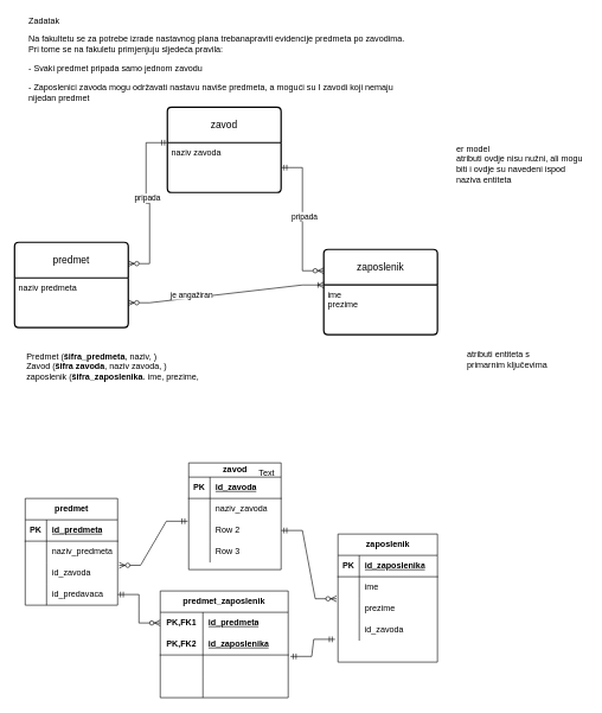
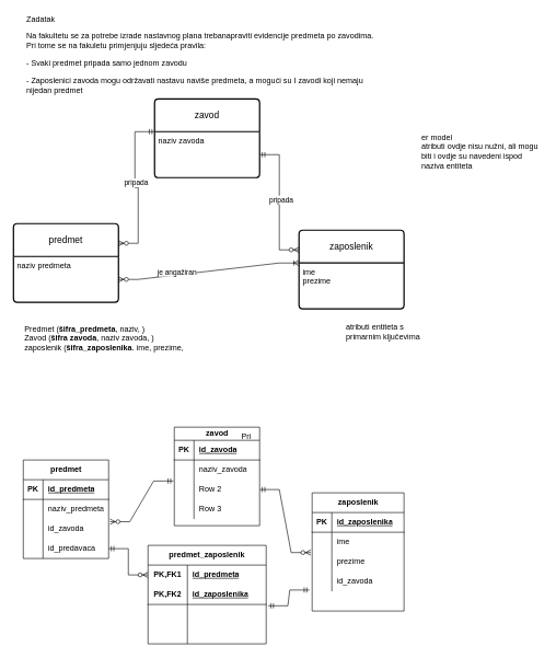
  <mxCell id="0" />
  <mxCell id="1" parent="0" />
  <mxCell id="2" value="&lt;p&gt;Zadatak&lt;/p&gt;&lt;p&gt;&lt;/p&gt;&lt;p&gt;Na fakultetu se za potrebe izrade nastavnog plana trebanapraviti evidencije predmeta po zavodima. Pri tome se na fakuletu primjenjuju sljedeća pravila:&lt;/p&gt;&lt;p&gt;- Svaki predmet pripada samo jednom zavodu&lt;/p&gt;&lt;p&gt;&lt;span&gt;- Zaposlenici zavoda mogu održavati nastavu naviše predmeta, a mogući su I zavodi koji nemaju nijedan predmet &lt;/span&gt;&lt;/p&gt;" style="text;html=1;strokeColor=none;fillColor=none;spacing=5;spacingTop=-20;whiteSpace=wrap;overflow=hidden;rounded=0;" parent="1" vertex="1"><mxGeometry x="35" y="20" width="550" height="130" as="geometry" /></mxCell>
  <mxCell id="3" value="zavod" style="shape=table;startSize=20;container=1;collapsible=1;childLayout=tableLayout;fixedRows=1;rowLines=0;fontStyle=1;align=center;resizeLast=1;html=1;" parent="1" vertex="1"><mxGeometry x="265" y="650" width="130" height="150" as="geometry" /></mxCell>
  <mxCell id="4" value="" style="shape=tableRow;horizontal=0;startSize=0;swimlaneHead=0;swimlaneBody=0;fillColor=none;collapsible=0;dropTarget=0;points=[[0,0.5],[1,0.5]];portConstraint=eastwest;top=0;left=0;right=0;bottom=1;" parent="3" vertex="1"><mxGeometry y="20" width="130" height="30" as="geometry" /></mxCell>
  <mxCell id="5" value="PK" style="shape=partialRectangle;connectable=0;fillColor=none;top=0;left=0;bottom=0;right=0;fontStyle=1;overflow=hidden;whiteSpace=wrap;html=1;" parent="4" vertex="1"><mxGeometry width="30" height="30" as="geometry"><mxRectangle width="30" height="30" as="alternateBounds" /></mxGeometry></mxCell>
  <mxCell id="6" value="id_zavoda" style="shape=partialRectangle;connectable=0;fillColor=none;top=0;left=0;bottom=0;right=0;align=left;spacingLeft=6;fontStyle=5;overflow=hidden;whiteSpace=wrap;html=1;" parent="4" vertex="1"><mxGeometry x="30" width="100" height="30" as="geometry"><mxRectangle width="100" height="30" as="alternateBounds" /></mxGeometry></mxCell>
  <mxCell id="7" value="" style="shape=tableRow;horizontal=0;startSize=0;swimlaneHead=0;swimlaneBody=0;fillColor=none;collapsible=0;dropTarget=0;points=[[0,0.5],[1,0.5]];portConstraint=eastwest;top=0;left=0;right=0;bottom=0;" parent="3" vertex="1"><mxGeometry y="50" width="130" height="30" as="geometry" /></mxCell>
  <mxCell id="8" value="" style="shape=partialRectangle;connectable=0;fillColor=none;top=0;left=0;bottom=0;right=0;editable=1;overflow=hidden;whiteSpace=wrap;html=1;" parent="7" vertex="1"><mxGeometry width="30" height="30" as="geometry"><mxRectangle width="30" height="30" as="alternateBounds" /></mxGeometry></mxCell>
  <mxCell id="9" value="naziv_zavoda" style="shape=partialRectangle;connectable=0;fillColor=none;top=0;left=0;bottom=0;right=0;align=left;spacingLeft=6;overflow=hidden;whiteSpace=wrap;html=1;" parent="7" vertex="1"><mxGeometry x="30" width="100" height="30" as="geometry"><mxRectangle width="100" height="30" as="alternateBounds" /></mxGeometry></mxCell>
  <mxCell id="10" value="" style="shape=tableRow;horizontal=0;startSize=0;swimlaneHead=0;swimlaneBody=0;fillColor=none;collapsible=0;dropTarget=0;points=[[0,0.5],[1,0.5]];portConstraint=eastwest;top=0;left=0;right=0;bottom=0;" parent="3" vertex="1"><mxGeometry y="80" width="130" height="30" as="geometry" /></mxCell>
  <mxCell id="11" value="" style="shape=partialRectangle;connectable=0;fillColor=none;top=0;left=0;bottom=0;right=0;editable=1;overflow=hidden;whiteSpace=wrap;html=1;" parent="10" vertex="1"><mxGeometry width="30" height="30" as="geometry"><mxRectangle width="30" height="30" as="alternateBounds" /></mxGeometry></mxCell>
  <mxCell id="12" value="Row 2" style="shape=partialRectangle;connectable=0;fillColor=none;top=0;left=0;bottom=0;right=0;align=left;spacingLeft=6;overflow=hidden;whiteSpace=wrap;html=1;" parent="10" vertex="1"><mxGeometry x="30" width="100" height="30" as="geometry"><mxRectangle width="100" height="30" as="alternateBounds" /></mxGeometry></mxCell>
  <mxCell id="13" value="" style="shape=tableRow;horizontal=0;startSize=0;swimlaneHead=0;swimlaneBody=0;fillColor=none;collapsible=0;dropTarget=0;points=[[0,0.5],[1,0.5]];portConstraint=eastwest;top=0;left=0;right=0;bottom=0;" parent="3" vertex="1"><mxGeometry y="110" width="130" height="30" as="geometry" /></mxCell>
  <mxCell id="14" value="" style="shape=partialRectangle;connectable=0;fillColor=none;top=0;left=0;bottom=0;right=0;editable=1;overflow=hidden;whiteSpace=wrap;html=1;" parent="13" vertex="1"><mxGeometry width="30" height="30" as="geometry"><mxRectangle width="30" height="30" as="alternateBounds" /></mxGeometry></mxCell>
  <mxCell id="15" value="Row 3" style="shape=partialRectangle;connectable=0;fillColor=none;top=0;left=0;bottom=0;right=0;align=left;spacingLeft=6;overflow=hidden;whiteSpace=wrap;html=1;" parent="13" vertex="1"><mxGeometry x="30" width="100" height="30" as="geometry"><mxRectangle width="100" height="30" as="alternateBounds" /></mxGeometry></mxCell>
  <mxCell id="16" value="predmet" style="shape=table;startSize=30;container=1;collapsible=1;childLayout=tableLayout;fixedRows=1;rowLines=0;fontStyle=1;align=center;resizeLast=1;html=1;" parent="1" vertex="1"><mxGeometry x="35" y="700" width="130" height="150" as="geometry" /></mxCell>
  <mxCell id="17" value="" style="shape=tableRow;horizontal=0;startSize=0;swimlaneHead=0;swimlaneBody=0;fillColor=none;collapsible=0;dropTarget=0;points=[[0,0.5],[1,0.5]];portConstraint=eastwest;top=0;left=0;right=0;bottom=1;" parent="16" vertex="1"><mxGeometry y="30" width="130" height="30" as="geometry" /></mxCell>
  <mxCell id="18" value="PK" style="shape=partialRectangle;connectable=0;fillColor=none;top=0;left=0;bottom=0;right=0;fontStyle=1;overflow=hidden;whiteSpace=wrap;html=1;" parent="17" vertex="1"><mxGeometry width="30" height="30" as="geometry"><mxRectangle width="30" height="30" as="alternateBounds" /></mxGeometry></mxCell>
  <mxCell id="19" value="id_predmeta" style="shape=partialRectangle;connectable=0;fillColor=none;top=0;left=0;bottom=0;right=0;align=left;spacingLeft=6;fontStyle=5;overflow=hidden;whiteSpace=wrap;html=1;" parent="17" vertex="1"><mxGeometry x="30" width="100" height="30" as="geometry"><mxRectangle width="100" height="30" as="alternateBounds" /></mxGeometry></mxCell>
  <mxCell id="20" value="" style="shape=tableRow;horizontal=0;startSize=0;swimlaneHead=0;swimlaneBody=0;fillColor=none;collapsible=0;dropTarget=0;points=[[0,0.5],[1,0.5]];portConstraint=eastwest;top=0;left=0;right=0;bottom=0;" parent="16" vertex="1"><mxGeometry y="60" width="130" height="30" as="geometry" /></mxCell>
  <mxCell id="21" value="" style="shape=partialRectangle;connectable=0;fillColor=none;top=0;left=0;bottom=0;right=0;editable=1;overflow=hidden;whiteSpace=wrap;html=1;" parent="20" vertex="1"><mxGeometry width="30" height="30" as="geometry"><mxRectangle width="30" height="30" as="alternateBounds" /></mxGeometry></mxCell>
  <mxCell id="22" value="naziv_predmeta" style="shape=partialRectangle;connectable=0;fillColor=none;top=0;left=0;bottom=0;right=0;align=left;spacingLeft=6;overflow=hidden;whiteSpace=wrap;html=1;" parent="20" vertex="1"><mxGeometry x="30" width="100" height="30" as="geometry"><mxRectangle width="100" height="30" as="alternateBounds" /></mxGeometry></mxCell>
  <mxCell id="23" value="" style="shape=tableRow;horizontal=0;startSize=0;swimlaneHead=0;swimlaneBody=0;fillColor=none;collapsible=0;dropTarget=0;points=[[0,0.5],[1,0.5]];portConstraint=eastwest;top=0;left=0;right=0;bottom=0;" parent="16" vertex="1"><mxGeometry y="90" width="130" height="30" as="geometry" /></mxCell>
  <mxCell id="24" value="" style="shape=partialRectangle;connectable=0;fillColor=none;top=0;left=0;bottom=0;right=0;editable=1;overflow=hidden;whiteSpace=wrap;html=1;" parent="23" vertex="1"><mxGeometry width="30" height="30" as="geometry"><mxRectangle width="30" height="30" as="alternateBounds" /></mxGeometry></mxCell>
  <mxCell id="25" value="id_zavoda" style="shape=partialRectangle;connectable=0;fillColor=none;top=0;left=0;bottom=0;right=0;align=left;spacingLeft=6;overflow=hidden;whiteSpace=wrap;html=1;" parent="23" vertex="1"><mxGeometry x="30" width="100" height="30" as="geometry"><mxRectangle width="100" height="30" as="alternateBounds" /></mxGeometry></mxCell>
  <mxCell id="26" value="" style="shape=tableRow;horizontal=0;startSize=0;swimlaneHead=0;swimlaneBody=0;fillColor=none;collapsible=0;dropTarget=0;points=[[0,0.5],[1,0.5]];portConstraint=eastwest;top=0;left=0;right=0;bottom=0;" parent="16" vertex="1"><mxGeometry y="120" width="130" height="30" as="geometry" /></mxCell>
  <mxCell id="27" value="" style="shape=partialRectangle;connectable=0;fillColor=none;top=0;left=0;bottom=0;right=0;editable=1;overflow=hidden;whiteSpace=wrap;html=1;" parent="26" vertex="1"><mxGeometry width="30" height="30" as="geometry"><mxRectangle width="30" height="30" as="alternateBounds" /></mxGeometry></mxCell>
  <mxCell id="28" value="id_predavaca" style="shape=partialRectangle;connectable=0;fillColor=none;top=0;left=0;bottom=0;right=0;align=left;spacingLeft=6;overflow=hidden;whiteSpace=wrap;html=1;" parent="26" vertex="1"><mxGeometry x="30" width="100" height="30" as="geometry"><mxRectangle width="100" height="30" as="alternateBounds" /></mxGeometry></mxCell>
  <mxCell id="29" value="" style="edgeStyle=entityRelationEdgeStyle;fontSize=12;html=1;endArrow=ERzeroToMany;startArrow=ERmandOne;rounded=0;entryX=1.017;entryY=0.133;entryDx=0;entryDy=0;entryPerimeter=0;exitX=-0.011;exitY=0.067;exitDx=0;exitDy=0;exitPerimeter=0;" parent="1" source="10" target="23" edge="1"><mxGeometry width="100" height="100" relative="1" as="geometry"><mxPoint x="365" y="1120" as="sourcePoint" /><mxPoint x="465" y="1020" as="targetPoint" /></mxGeometry></mxCell>
  <mxCell id="30" value="zaposlenik" style="shape=table;startSize=30;container=1;collapsible=1;childLayout=tableLayout;fixedRows=1;rowLines=0;fontStyle=1;align=center;resizeLast=1;html=1;" parent="1" vertex="1"><mxGeometry x="475" y="750" width="140" height="180" as="geometry" /></mxCell>
  <mxCell id="31" value="" style="shape=tableRow;horizontal=0;startSize=0;swimlaneHead=0;swimlaneBody=0;fillColor=none;collapsible=0;dropTarget=0;points=[[0,0.5],[1,0.5]];portConstraint=eastwest;top=0;left=0;right=0;bottom=1;" parent="30" vertex="1"><mxGeometry y="30" width="140" height="30" as="geometry" /></mxCell>
  <mxCell id="32" value="PK" style="shape=partialRectangle;connectable=0;fillColor=none;top=0;left=0;bottom=0;right=0;fontStyle=1;overflow=hidden;whiteSpace=wrap;html=1;" parent="31" vertex="1"><mxGeometry width="30" height="30" as="geometry"><mxRectangle width="30" height="30" as="alternateBounds" /></mxGeometry></mxCell>
  <mxCell id="33" value="id_zaposlenika" style="shape=partialRectangle;connectable=0;fillColor=none;top=0;left=0;bottom=0;right=0;align=left;spacingLeft=6;fontStyle=5;overflow=hidden;whiteSpace=wrap;html=1;" parent="31" vertex="1"><mxGeometry x="30" width="110" height="30" as="geometry"><mxRectangle width="110" height="30" as="alternateBounds" /></mxGeometry></mxCell>
  <mxCell id="34" value="" style="shape=tableRow;horizontal=0;startSize=0;swimlaneHead=0;swimlaneBody=0;fillColor=none;collapsible=0;dropTarget=0;points=[[0,0.5],[1,0.5]];portConstraint=eastwest;top=0;left=0;right=0;bottom=0;" parent="30" vertex="1"><mxGeometry y="60" width="140" height="30" as="geometry" /></mxCell>
  <mxCell id="35" value="" style="shape=partialRectangle;connectable=0;fillColor=none;top=0;left=0;bottom=0;right=0;editable=1;overflow=hidden;whiteSpace=wrap;html=1;" parent="34" vertex="1"><mxGeometry width="30" height="30" as="geometry"><mxRectangle width="30" height="30" as="alternateBounds" /></mxGeometry></mxCell>
  <mxCell id="36" value="ime " style="shape=partialRectangle;connectable=0;fillColor=none;top=0;left=0;bottom=0;right=0;align=left;spacingLeft=6;overflow=hidden;whiteSpace=wrap;html=1;" parent="34" vertex="1"><mxGeometry x="30" width="110" height="30" as="geometry"><mxRectangle width="110" height="30" as="alternateBounds" /></mxGeometry></mxCell>
  <mxCell id="37" value="" style="shape=tableRow;horizontal=0;startSize=0;swimlaneHead=0;swimlaneBody=0;fillColor=none;collapsible=0;dropTarget=0;points=[[0,0.5],[1,0.5]];portConstraint=eastwest;top=0;left=0;right=0;bottom=0;" parent="30" vertex="1"><mxGeometry y="90" width="140" height="30" as="geometry" /></mxCell>
  <mxCell id="38" value="" style="shape=partialRectangle;connectable=0;fillColor=none;top=0;left=0;bottom=0;right=0;editable=1;overflow=hidden;whiteSpace=wrap;html=1;" parent="37" vertex="1"><mxGeometry width="30" height="30" as="geometry"><mxRectangle width="30" height="30" as="alternateBounds" /></mxGeometry></mxCell>
  <mxCell id="39" value="prezime" style="shape=partialRectangle;connectable=0;fillColor=none;top=0;left=0;bottom=0;right=0;align=left;spacingLeft=6;overflow=hidden;whiteSpace=wrap;html=1;" parent="37" vertex="1"><mxGeometry x="30" width="110" height="30" as="geometry"><mxRectangle width="110" height="30" as="alternateBounds" /></mxGeometry></mxCell>
  <mxCell id="40" value="" style="shape=tableRow;horizontal=0;startSize=0;swimlaneHead=0;swimlaneBody=0;fillColor=none;collapsible=0;dropTarget=0;points=[[0,0.5],[1,0.5]];portConstraint=eastwest;top=0;left=0;right=0;bottom=0;" parent="30" vertex="1"><mxGeometry y="120" width="140" height="30" as="geometry" /></mxCell>
  <mxCell id="41" value="" style="shape=partialRectangle;connectable=0;fillColor=none;top=0;left=0;bottom=0;right=0;editable=1;overflow=hidden;whiteSpace=wrap;html=1;" parent="40" vertex="1"><mxGeometry width="30" height="30" as="geometry"><mxRectangle width="30" height="30" as="alternateBounds" /></mxGeometry></mxCell>
  <mxCell id="42" value="id_zavoda " style="shape=partialRectangle;connectable=0;fillColor=none;top=0;left=0;bottom=0;right=0;align=left;spacingLeft=6;overflow=hidden;whiteSpace=wrap;html=1;" parent="40" vertex="1"><mxGeometry x="30" width="110" height="30" as="geometry"><mxRectangle width="110" height="30" as="alternateBounds" /></mxGeometry></mxCell>
  <mxCell id="43" value="" style="edgeStyle=entityRelationEdgeStyle;fontSize=12;html=1;endArrow=ERzeroToMany;startArrow=ERmandOne;rounded=0;entryX=-0.014;entryY=0.033;entryDx=0;entryDy=0;entryPerimeter=0;" parent="1" source="10" target="37" edge="1"><mxGeometry width="100" height="100" relative="1" as="geometry"><mxPoint x="355" y="1090" as="sourcePoint" /><mxPoint x="455" y="990" as="targetPoint" /></mxGeometry></mxCell>
  <mxCell id="44" value="predmet" style="swimlane;childLayout=stackLayout;horizontal=1;startSize=50;horizontalStack=0;rounded=1;fontSize=14;fontStyle=0;strokeWidth=2;resizeParent=0;resizeLast=1;shadow=0;dashed=0;align=center;arcSize=4;whiteSpace=wrap;html=1;" parent="1" vertex="1"><mxGeometry x="20" y="340" width="160" height="120" as="geometry" /></mxCell>
  <mxCell id="45" value="naziv predmeta&lt;br&gt;" style="align=left;strokeColor=none;fillColor=none;spacingLeft=4;fontSize=12;verticalAlign=top;resizable=0;rotatable=0;part=1;html=1;" parent="44" vertex="1"><mxGeometry y="50" width="160" height="70" as="geometry" /></mxCell>
  <mxCell id="46" value="zavod" style="swimlane;childLayout=stackLayout;horizontal=1;startSize=50;horizontalStack=0;rounded=1;fontSize=14;fontStyle=0;strokeWidth=2;resizeParent=0;resizeLast=1;shadow=0;dashed=0;align=center;arcSize=4;whiteSpace=wrap;html=1;" parent="1" vertex="1"><mxGeometry x="235" y="150" width="160" height="120" as="geometry" /></mxCell>
  <mxCell id="47" value="naziv zavoda" style="align=left;strokeColor=none;fillColor=none;spacingLeft=4;fontSize=12;verticalAlign=top;resizable=0;rotatable=0;part=1;html=1;" parent="46" vertex="1"><mxGeometry y="50" width="160" height="70" as="geometry" /></mxCell>
  <mxCell id="48" value="zaposlenik" style="swimlane;childLayout=stackLayout;horizontal=1;startSize=50;horizontalStack=0;rounded=1;fontSize=14;fontStyle=0;strokeWidth=2;resizeParent=0;resizeLast=1;shadow=0;dashed=0;align=center;arcSize=4;whiteSpace=wrap;html=1;" parent="1" vertex="1"><mxGeometry x="455" y="350" width="160" height="120" as="geometry" /></mxCell>
  <mxCell id="49" value="&lt;div&gt;ime&lt;/div&gt;&lt;div&gt;prezime &lt;br&gt;&lt;/div&gt;&lt;div&gt;&lt;br&gt;&lt;/div&gt;" style="align=left;strokeColor=none;fillColor=none;spacingLeft=4;fontSize=12;verticalAlign=top;resizable=0;rotatable=0;part=1;html=1;" parent="48" vertex="1"><mxGeometry y="50" width="160" height="70" as="geometry" /></mxCell>
  <mxCell id="50" value="" style="edgeStyle=entityRelationEdgeStyle;fontSize=12;html=1;endArrow=ERoneToMany;startArrow=ERzeroToMany;rounded=0;entryX=0;entryY=0;entryDx=0;entryDy=0;" parent="1" source="45" target="49" edge="1"><mxGeometry width="100" height="100" relative="1" as="geometry"><mxPoint x="325" y="530" as="sourcePoint" /><mxPoint x="235" y="760" as="targetPoint" /></mxGeometry></mxCell>
  <mxCell id="51" value="je angažiran" style="edgeLabel;html=1;align=center;verticalAlign=middle;resizable=0;points=[];" parent="50" vertex="1" connectable="0"><mxGeometry x="-0.354" y="5" relative="1" as="geometry"><mxPoint as="offset" /></mxGeometry></mxCell>
  <mxCell id="52" value="&lt;div&gt;er model &lt;br&gt;&lt;/div&gt;&lt;div&gt;atributi ovdje nisu nužni, ali mogu biti i ovdje su navedeni ispod naziva entiteta&amp;nbsp; &lt;br&gt;&lt;/div&gt;" style="text;html=1;strokeColor=none;fillColor=none;align=left;verticalAlign=middle;whiteSpace=wrap;rounded=0;" parent="1" vertex="1"><mxGeometry x="640" y="215" width="185" height="30" as="geometry" /></mxCell>
  <mxCell id="53" value="&lt;div&gt;Predmet (&lt;b&gt;šifra_predmeta&lt;/b&gt;, naziv, )&lt;/div&gt;&lt;div&gt;Zavod (&lt;b&gt;šifra zavoda&lt;/b&gt;, naziv zavoda, )&lt;/div&gt;&lt;div&gt;zaposlenik (&lt;b&gt;šifra_zaposlenika&lt;/b&gt;. ime, prezime, &lt;br&gt;&lt;/div&gt;" style="text;html=1;strokeColor=none;fillColor=none;align=left;verticalAlign=middle;whiteSpace=wrap;rounded=0;" parent="1" vertex="1"><mxGeometry x="35" y="460" width="420" height="110" as="geometry" /></mxCell>
- <mxCell id="54" value="Text" style="text;html=1;strokeColor=none;fillColor=none;align=center;verticalAlign=middle;whiteSpace=wrap;rounded=0;" parent="1" vertex="1"><mxGeometry x="345" y="650" width="60" height="30" as="geometry" /></mxCell>
- <mxCell id="55" value="atributi entiteta s primarnim ključevima " style="text;html=1;strokeColor=none;fillColor=none;align=left;verticalAlign=middle;whiteSpace=wrap;rounded=0;" parent="1" vertex="1"><mxGeometry x="655" y="490" width="130" height="30" as="geometry" /></mxCell>
+ <mxCell id="54" value="Pri" style="text;html=1;strokeColor=none;fillColor=none;align=center;verticalAlign=middle;whiteSpace=wrap;rounded=0;" parent="1" vertex="1"><mxGeometry x="345" y="650" width="60" height="30" as="geometry" /></mxCell>
+ <mxCell id="55" value="atributi entiteta s primarnim ključevima " style="text;html=1;strokeColor=none;fillColor=none;align=left;verticalAlign=middle;whiteSpace=wrap;rounded=0;" parent="1" vertex="1"><mxGeometry x="525" y="490" width="130" height="30" as="geometry" /></mxCell>
  <mxCell id="56" value="" style="edgeStyle=entityRelationEdgeStyle;fontSize=12;html=1;endArrow=ERzeroToMany;startArrow=ERmandOne;rounded=0;entryX=1;entryY=0.25;entryDx=0;entryDy=0;exitX=0;exitY=0;exitDx=0;exitDy=0;" parent="1" source="47" target="44" edge="1"><mxGeometry width="100" height="100" relative="1" as="geometry"><mxPoint x="275" y="310" as="sourcePoint" /><mxPoint x="375" y="210" as="targetPoint" /><Array as="points"><mxPoint x="125" y="270" /><mxPoint x="155" y="260" /><mxPoint x="115" y="280" /><mxPoint x="135" y="310" /></Array></mxGeometry></mxCell>
  <mxCell id="57" value="pripada" style="edgeLabel;html=1;align=center;verticalAlign=middle;resizable=0;points=[];" parent="56" vertex="1" connectable="0"><mxGeometry x="-0.089" y="1" relative="1" as="geometry"><mxPoint as="offset" /></mxGeometry></mxCell>
  <mxCell id="58" value="" style="edgeStyle=entityRelationEdgeStyle;fontSize=12;html=1;endArrow=ERzeroToMany;startArrow=ERmandOne;rounded=0;entryX=0;entryY=0.25;entryDx=0;entryDy=0;" parent="1" source="47" target="48" edge="1"><mxGeometry width="100" height="100" relative="1" as="geometry"><mxPoint x="275" y="310" as="sourcePoint" /><mxPoint x="375" y="210" as="targetPoint" /></mxGeometry></mxCell>
  <mxCell id="59" value="pripada" style="edgeLabel;html=1;align=center;verticalAlign=middle;resizable=0;points=[];" parent="58" vertex="1" connectable="0"><mxGeometry x="-0.044" y="2" relative="1" as="geometry"><mxPoint as="offset" /></mxGeometry></mxCell>
  <mxCell id="60" value="predmet_zaposlenik" style="shape=table;startSize=30;container=1;collapsible=1;childLayout=tableLayout;fixedRows=1;rowLines=0;fontStyle=1;align=center;resizeLast=1;html=1;whiteSpace=wrap;" vertex="1" parent="1"><mxGeometry x="225" y="830" width="180" height="150" as="geometry" /></mxCell>
  <mxCell id="61" value="" style="shape=tableRow;horizontal=0;startSize=0;swimlaneHead=0;swimlaneBody=0;fillColor=none;collapsible=0;dropTarget=0;points=[[0,0.5],[1,0.5]];portConstraint=eastwest;top=0;left=0;right=0;bottom=0;html=1;" vertex="1" parent="60"><mxGeometry y="30" width="180" height="30" as="geometry" /></mxCell>
  <mxCell id="62" value="PK,FK1" style="shape=partialRectangle;connectable=0;fillColor=none;top=0;left=0;bottom=0;right=0;fontStyle=1;overflow=hidden;html=1;whiteSpace=wrap;" vertex="1" parent="61"><mxGeometry width="60" height="30" as="geometry"><mxRectangle width="60" height="30" as="alternateBounds" /></mxGeometry></mxCell>
  <mxCell id="63" value="id_predmeta" style="shape=partialRectangle;connectable=0;fillColor=none;top=0;left=0;bottom=0;right=0;align=left;spacingLeft=6;fontStyle=5;overflow=hidden;html=1;whiteSpace=wrap;" vertex="1" parent="61"><mxGeometry x="60" width="120" height="30" as="geometry"><mxRectangle width="120" height="30" as="alternateBounds" /></mxGeometry></mxCell>
  <mxCell id="64" value="" style="shape=tableRow;horizontal=0;startSize=0;swimlaneHead=0;swimlaneBody=0;fillColor=none;collapsible=0;dropTarget=0;points=[[0,0.5],[1,0.5]];portConstraint=eastwest;top=0;left=0;right=0;bottom=1;html=1;" vertex="1" parent="60"><mxGeometry y="60" width="180" height="30" as="geometry" /></mxCell>
  <mxCell id="65" value="PK,FK2" style="shape=partialRectangle;connectable=0;fillColor=none;top=0;left=0;bottom=0;right=0;fontStyle=1;overflow=hidden;html=1;whiteSpace=wrap;" vertex="1" parent="64"><mxGeometry width="60" height="30" as="geometry"><mxRectangle width="60" height="30" as="alternateBounds" /></mxGeometry></mxCell>
  <mxCell id="66" value="id_zaposlenika" style="shape=partialRectangle;connectable=0;fillColor=none;top=0;left=0;bottom=0;right=0;align=left;spacingLeft=6;fontStyle=5;overflow=hidden;html=1;whiteSpace=wrap;" vertex="1" parent="64"><mxGeometry x="60" width="120" height="30" as="geometry"><mxRectangle width="120" height="30" as="alternateBounds" /></mxGeometry></mxCell>
  <mxCell id="67" value="" style="shape=tableRow;horizontal=0;startSize=0;swimlaneHead=0;swimlaneBody=0;fillColor=none;collapsible=0;dropTarget=0;points=[[0,0.5],[1,0.5]];portConstraint=eastwest;top=0;left=0;right=0;bottom=0;html=1;" vertex="1" parent="60"><mxGeometry y="90" width="180" height="30" as="geometry" /></mxCell>
  <mxCell id="68" value="" style="shape=partialRectangle;connectable=0;fillColor=none;top=0;left=0;bottom=0;right=0;editable=1;overflow=hidden;html=1;whiteSpace=wrap;" vertex="1" parent="67"><mxGeometry width="60" height="30" as="geometry"><mxRectangle width="60" height="30" as="alternateBounds" /></mxGeometry></mxCell>
  <mxCell id="69" value="" style="shape=partialRectangle;connectable=0;fillColor=none;top=0;left=0;bottom=0;right=0;align=left;spacingLeft=6;overflow=hidden;html=1;whiteSpace=wrap;" vertex="1" parent="67"><mxGeometry x="60" width="120" height="30" as="geometry"><mxRectangle width="120" height="30" as="alternateBounds" /></mxGeometry></mxCell>
  <mxCell id="70" value="" style="shape=tableRow;horizontal=0;startSize=0;swimlaneHead=0;swimlaneBody=0;fillColor=none;collapsible=0;dropTarget=0;points=[[0,0.5],[1,0.5]];portConstraint=eastwest;top=0;left=0;right=0;bottom=0;html=1;" vertex="1" parent="60"><mxGeometry y="120" width="180" height="30" as="geometry" /></mxCell>
  <mxCell id="71" value="" style="shape=partialRectangle;connectable=0;fillColor=none;top=0;left=0;bottom=0;right=0;editable=1;overflow=hidden;html=1;whiteSpace=wrap;" vertex="1" parent="70"><mxGeometry width="60" height="30" as="geometry"><mxRectangle width="60" height="30" as="alternateBounds" /></mxGeometry></mxCell>
  <mxCell id="72" value="" style="shape=partialRectangle;connectable=0;fillColor=none;top=0;left=0;bottom=0;right=0;align=left;spacingLeft=6;overflow=hidden;html=1;whiteSpace=wrap;" vertex="1" parent="70"><mxGeometry x="60" width="120" height="30" as="geometry"><mxRectangle width="120" height="30" as="alternateBounds" /></mxGeometry></mxCell>
  <mxCell id="73" value="" style="edgeStyle=entityRelationEdgeStyle;fontSize=12;html=1;endArrow=ERzeroToMany;startArrow=ERmandOne;rounded=0;exitX=1;exitY=0.5;exitDx=0;exitDy=0;entryX=0;entryY=0.5;entryDx=0;entryDy=0;" edge="1" parent="1" source="26" target="61"><mxGeometry width="100" height="100" relative="1" as="geometry"><mxPoint x="325" y="1000" as="sourcePoint" /><mxPoint x="425" y="900" as="targetPoint" /></mxGeometry></mxCell>
  <mxCell id="74" value="" style="edgeStyle=entityRelationEdgeStyle;fontSize=12;html=1;endArrow=ERmandOne;startArrow=ERmandOne;rounded=0;exitX=1.017;exitY=0.067;exitDx=0;exitDy=0;exitPerimeter=0;entryX=-0.029;entryY=0.933;entryDx=0;entryDy=0;entryPerimeter=0;" edge="1" parent="1" source="67" target="40"><mxGeometry width="100" height="100" relative="1" as="geometry"><mxPoint x="325" y="880" as="sourcePoint" /><mxPoint x="425" y="780" as="targetPoint" /></mxGeometry></mxCell>
